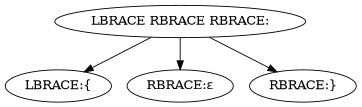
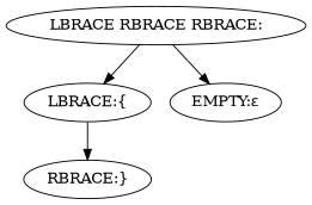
  digraph {
    n1 [label="LBRACE RBRACE RBRACE:"]
    n2 [label="LBRACE:{"]
-   n3 [label="RBRACE:ɛ"]
+   n3 [label="EMPTY:ɛ"]
    n4 [label="RBRACE:}"]
    n1 -> n2
    n1 -> n3
-   n1 -> n4
+   n2 -> n4
  }
